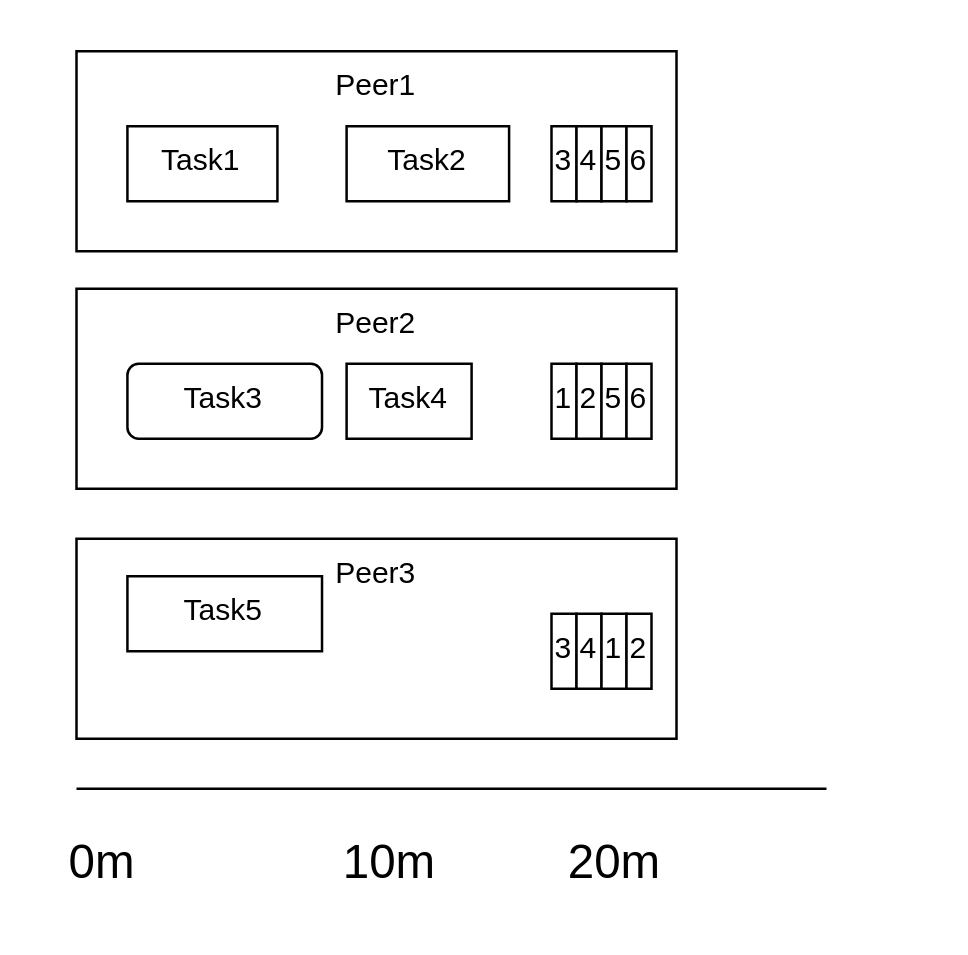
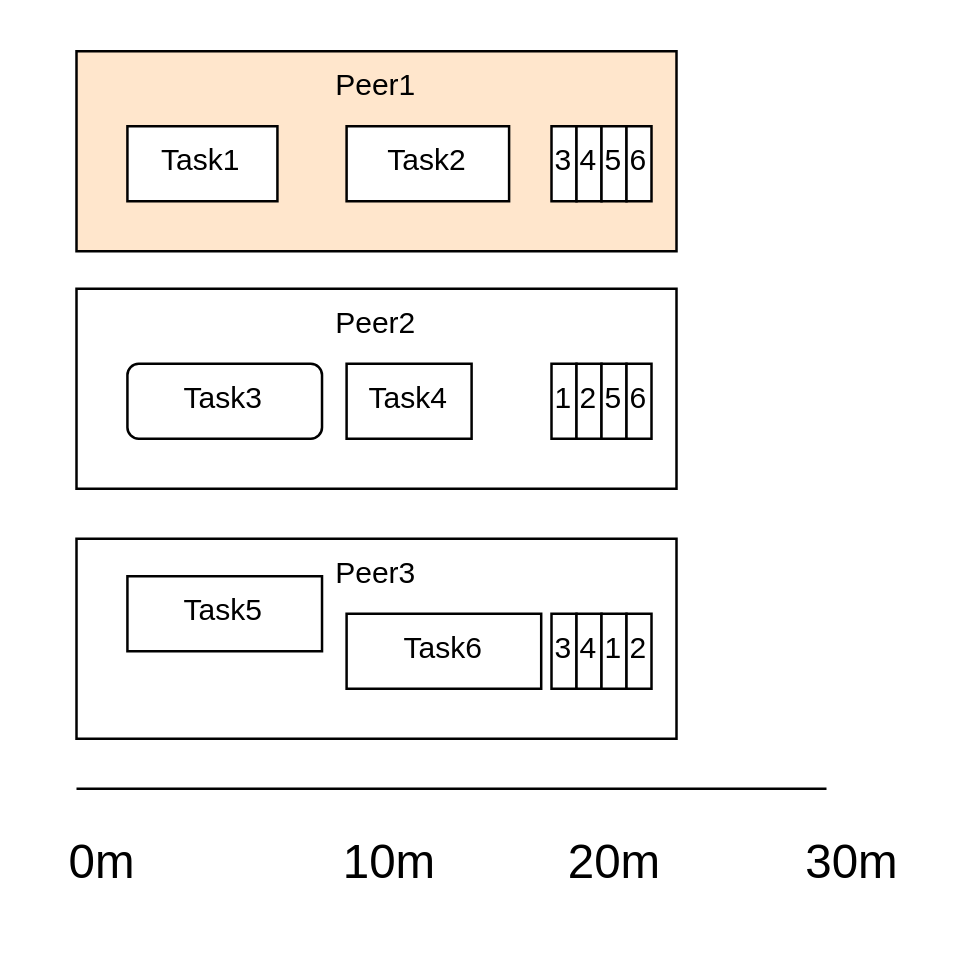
  <mxCell id="0" />
  <mxCell id="1" parent="0" />
  <mxCell id="2" value="" style="endArrow=none;html=1;" parent="1" edge="1"><mxGeometry width="50" height="50" relative="1" as="geometry"><mxPoint x="30" y="315" as="sourcePoint" /><mxPoint x="330" y="315" as="targetPoint" /></mxGeometry></mxCell>
  <mxCell id="3" value="0m" style="text;html=1;align=center;verticalAlign=middle;resizable=0;points=[];autosize=1;strokeColor=none;fontSize=19;" parent="1" vertex="1"><mxGeometry x="20" y="330" width="40" height="30" as="geometry" /></mxCell>
  <mxCell id="4" value="10m" style="text;html=1;align=center;verticalAlign=middle;resizable=0;points=[];autosize=1;strokeColor=none;fontSize=19;" parent="1" vertex="1"><mxGeometry x="130" y="330" width="50" height="30" as="geometry" /></mxCell>
  <mxCell id="5" value="20m" style="text;html=1;align=center;verticalAlign=middle;resizable=0;points=[];autosize=1;strokeColor=none;fontSize=19;" parent="1" vertex="1"><mxGeometry x="220" y="330" width="50" height="30" as="geometry" /></mxCell>
+ <mxCell id="6" value="30m" style="text;html=1;align=center;verticalAlign=middle;resizable=0;points=[];autosize=1;strokeColor=none;fontSize=19;" parent="1" vertex="1"><mxGeometry x="315" y="330" width="50" height="30" as="geometry" /></mxCell>
  <mxCell id="7" value="" style="group" vertex="1" connectable="0" parent="1"><mxGeometry x="30" y="20" width="240" height="80" as="geometry" /></mxCell>
- <mxCell id="8" value="Peer1" style="whiteSpace=wrap;html=1;align=center;verticalAlign=top;" parent="7" vertex="1"><mxGeometry width="240" height="80" as="geometry" /></mxCell>
+ <mxCell id="8" value="Peer1" style="whiteSpace=wrap;html=1;align=center;verticalAlign=top;fillColor=#ffe6cc;" parent="7" vertex="1"><mxGeometry width="240" height="80" as="geometry" /></mxCell>
  <mxCell id="9" value="Task1" style="whiteSpace=wrap;html=1;align=center;verticalAlign=top;" parent="7" vertex="1"><mxGeometry x="20.37" y="30" width="60" height="30" as="geometry" /></mxCell>
  <mxCell id="10" value="Task2" style="whiteSpace=wrap;html=1;align=center;verticalAlign=top;" parent="7" vertex="1"><mxGeometry x="108.036" y="30" width="65" height="30" as="geometry" /></mxCell>
  <mxCell id="11" value="3" style="whiteSpace=wrap;html=1;align=center;verticalAlign=top;" vertex="1" parent="7"><mxGeometry x="190" y="30" width="10" height="30" as="geometry" /></mxCell>
  <mxCell id="12" value="4" style="whiteSpace=wrap;html=1;align=center;verticalAlign=top;" vertex="1" parent="7"><mxGeometry x="200" y="30" width="10" height="30" as="geometry" /></mxCell>
  <mxCell id="13" value="5" style="whiteSpace=wrap;html=1;align=center;verticalAlign=top;" vertex="1" parent="7"><mxGeometry x="210" y="30" width="10" height="30" as="geometry" /></mxCell>
  <mxCell id="14" value="6" style="whiteSpace=wrap;html=1;align=center;verticalAlign=top;" vertex="1" parent="7"><mxGeometry x="220" y="30" width="10" height="30" as="geometry" /></mxCell>
  <mxCell id="15" value="" style="group" vertex="1" connectable="0" parent="1"><mxGeometry x="30" y="115" width="240" height="80" as="geometry" /></mxCell>
  <mxCell id="16" value="Peer2" style="whiteSpace=wrap;html=1;align=center;verticalAlign=top;" vertex="1" parent="15"><mxGeometry width="240" height="80" as="geometry" /></mxCell>
  <mxCell id="17" value="Task3" style="whiteSpace=wrap;html=1;align=center;verticalAlign=top;rounded=1;" vertex="1" parent="15"><mxGeometry x="20.37" y="30" width="77.845" height="30" as="geometry" /></mxCell>
  <mxCell id="18" value="Task4" style="whiteSpace=wrap;html=1;align=center;verticalAlign=top;" vertex="1" parent="15"><mxGeometry x="108.036" y="30" width="50" height="30" as="geometry" /></mxCell>
  <mxCell id="19" value="1" style="whiteSpace=wrap;html=1;align=center;verticalAlign=top;" vertex="1" parent="15"><mxGeometry x="190" y="30" width="10" height="30" as="geometry" /></mxCell>
  <mxCell id="20" value="2" style="whiteSpace=wrap;html=1;align=center;verticalAlign=top;" vertex="1" parent="15"><mxGeometry x="200" y="30" width="10" height="30" as="geometry" /></mxCell>
  <mxCell id="21" value="5" style="whiteSpace=wrap;html=1;align=center;verticalAlign=top;" vertex="1" parent="15"><mxGeometry x="210" y="30" width="10" height="30" as="geometry" /></mxCell>
  <mxCell id="22" value="6" style="whiteSpace=wrap;html=1;align=center;verticalAlign=top;" vertex="1" parent="15"><mxGeometry x="220" y="30" width="10" height="30" as="geometry" /></mxCell>
  <mxCell id="23" value="" style="group" vertex="1" connectable="0" parent="1"><mxGeometry x="30" y="215" width="240" height="80" as="geometry" /></mxCell>
  <mxCell id="24" value="Peer3" style="whiteSpace=wrap;html=1;align=center;verticalAlign=top;" vertex="1" parent="23"><mxGeometry width="240" height="80" as="geometry" /></mxCell>
  <mxCell id="25" value="Task5" style="whiteSpace=wrap;html=1;align=center;verticalAlign=top;" vertex="1" parent="23"><mxGeometry x="20.37" y="15" width="77.845" height="30" as="geometry" /></mxCell>
+ <mxCell id="26" value="Task6" style="whiteSpace=wrap;html=1;align=center;verticalAlign=top;" vertex="1" parent="23"><mxGeometry x="108.036" y="30" width="77.845" height="30" as="geometry" /></mxCell>
  <mxCell id="27" value="3" style="whiteSpace=wrap;html=1;align=center;verticalAlign=top;" vertex="1" parent="23"><mxGeometry x="190" y="30" width="10" height="30" as="geometry" /></mxCell>
  <mxCell id="28" value="4" style="whiteSpace=wrap;html=1;align=center;verticalAlign=top;" vertex="1" parent="23"><mxGeometry x="200" y="30" width="10" height="30" as="geometry" /></mxCell>
  <mxCell id="29" value="1" style="whiteSpace=wrap;html=1;align=center;verticalAlign=top;" vertex="1" parent="23"><mxGeometry x="210" y="30" width="10" height="30" as="geometry" /></mxCell>
  <mxCell id="30" value="2" style="whiteSpace=wrap;html=1;align=center;verticalAlign=top;" vertex="1" parent="23"><mxGeometry x="220" y="30" width="10" height="30" as="geometry" /></mxCell>
